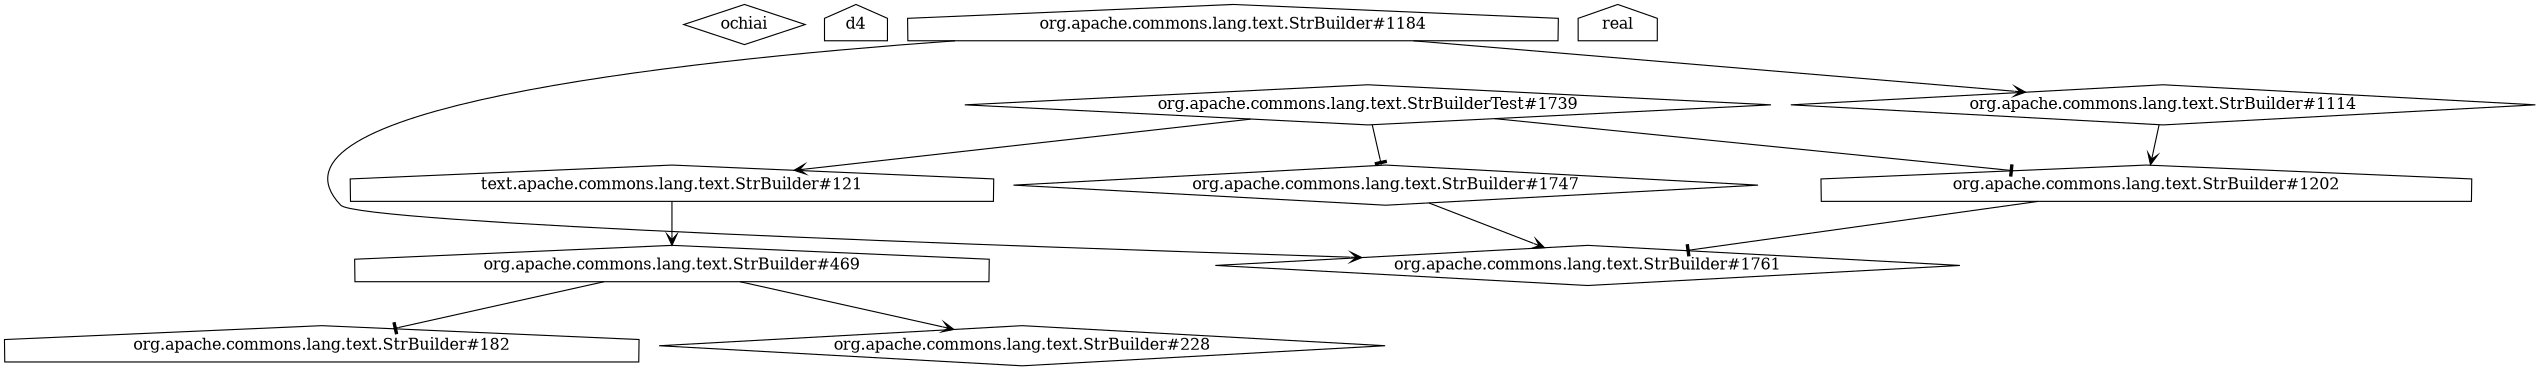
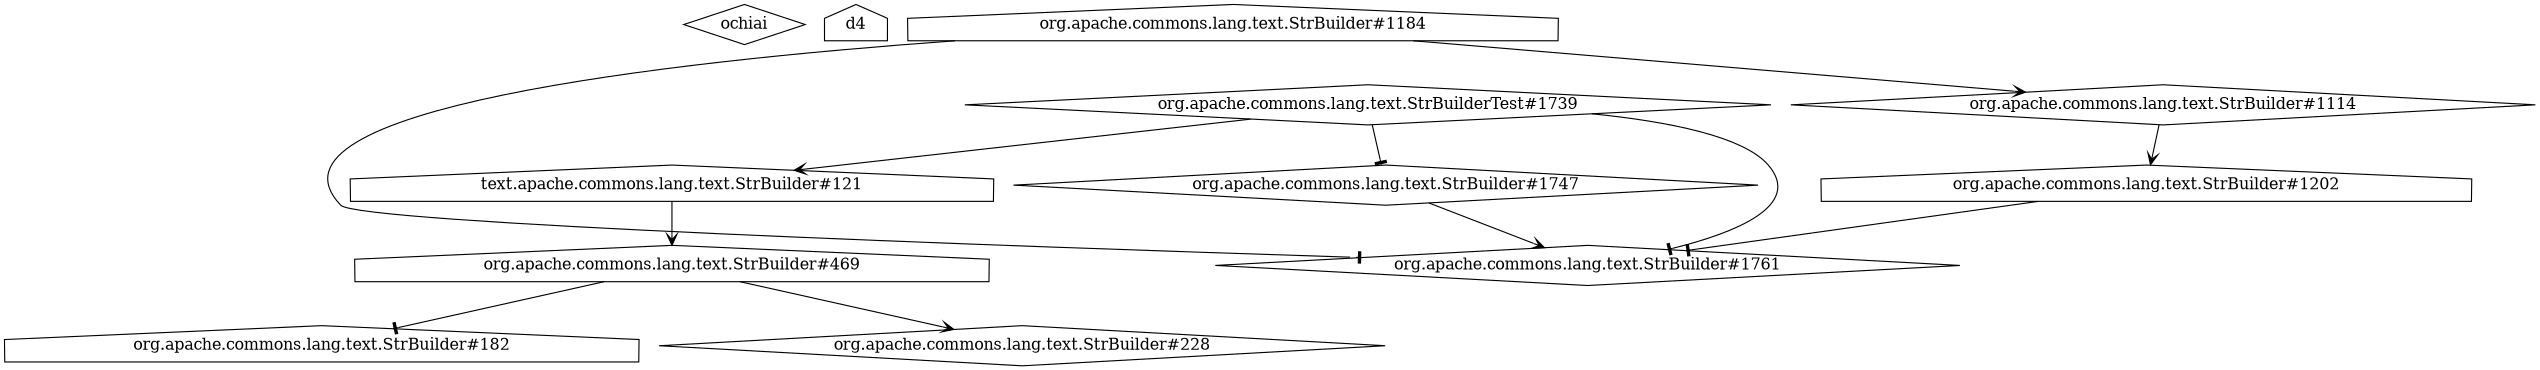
  digraph {
    node [shape=house style=striped]
    edge [arrowhead=vee]
    ochiai [fillcolor=yellow shape=diamond]
    d4 [fillcolor=yellow]
    "org.apache.commons.lang.text.StrBuilderTest#1739" [fillcolor=green shape=diamond]
    "org.apache.commons.lang.text.StrBuilder#1747" [fillcolor=orange shape=diamond]
    "org.apache.commons.lang.text.StrBuilder#1202" [fillcolor=orange]
    n6 [label="text.apache.commons.lang.text.StrBuilder#121" style=""]
    "org.apache.commons.lang.text.StrBuilder#1761" [fillcolor="red:yellow" shape=diamond]
    "org.apache.commons.lang.text.StrBuilder#469" [style=""]
    "org.apache.commons.lang.text.StrBuilder#1184" [fillcolor=orange]
    "org.apache.commons.lang.text.StrBuilder#1114" [shape=diamond style=""]
-   real [fillcolor=red]
    "org.apache.commons.lang.text.StrBuilder#182" [style=""]
    "org.apache.commons.lang.text.StrBuilder#228" [shape=diamond style=""]
    "org.apache.commons.lang.text.StrBuilderTest#1739" -> "org.apache.commons.lang.text.StrBuilder#1747" [arrowhead=tee]
-   "org.apache.commons.lang.text.StrBuilderTest#1739" -> "org.apache.commons.lang.text.StrBuilder#1202" [arrowhead=tee]
+   "org.apache.commons.lang.text.StrBuilderTest#1739" -> "org.apache.commons.lang.text.StrBuilder#1761" [arrowhead=tee]
    "org.apache.commons.lang.text.StrBuilderTest#1739" -> n6
    "org.apache.commons.lang.text.StrBuilder#1747" -> "org.apache.commons.lang.text.StrBuilder#1761"
    "org.apache.commons.lang.text.StrBuilder#1202" -> "org.apache.commons.lang.text.StrBuilder#1761" [arrowhead=tee]
    n6 -> "org.apache.commons.lang.text.StrBuilder#469"
    "org.apache.commons.lang.text.StrBuilder#469" -> "org.apache.commons.lang.text.StrBuilder#182" [arrowhead=tee]
    "org.apache.commons.lang.text.StrBuilder#469" -> "org.apache.commons.lang.text.StrBuilder#228"
-   "org.apache.commons.lang.text.StrBuilder#1184" -> "org.apache.commons.lang.text.StrBuilder#1761"
+   "org.apache.commons.lang.text.StrBuilder#1184" -> "org.apache.commons.lang.text.StrBuilder#1761" [arrowhead=tee]
    "org.apache.commons.lang.text.StrBuilder#1184" -> "org.apache.commons.lang.text.StrBuilder#1114"
    "org.apache.commons.lang.text.StrBuilder#1114" -> "org.apache.commons.lang.text.StrBuilder#1202"
  }
